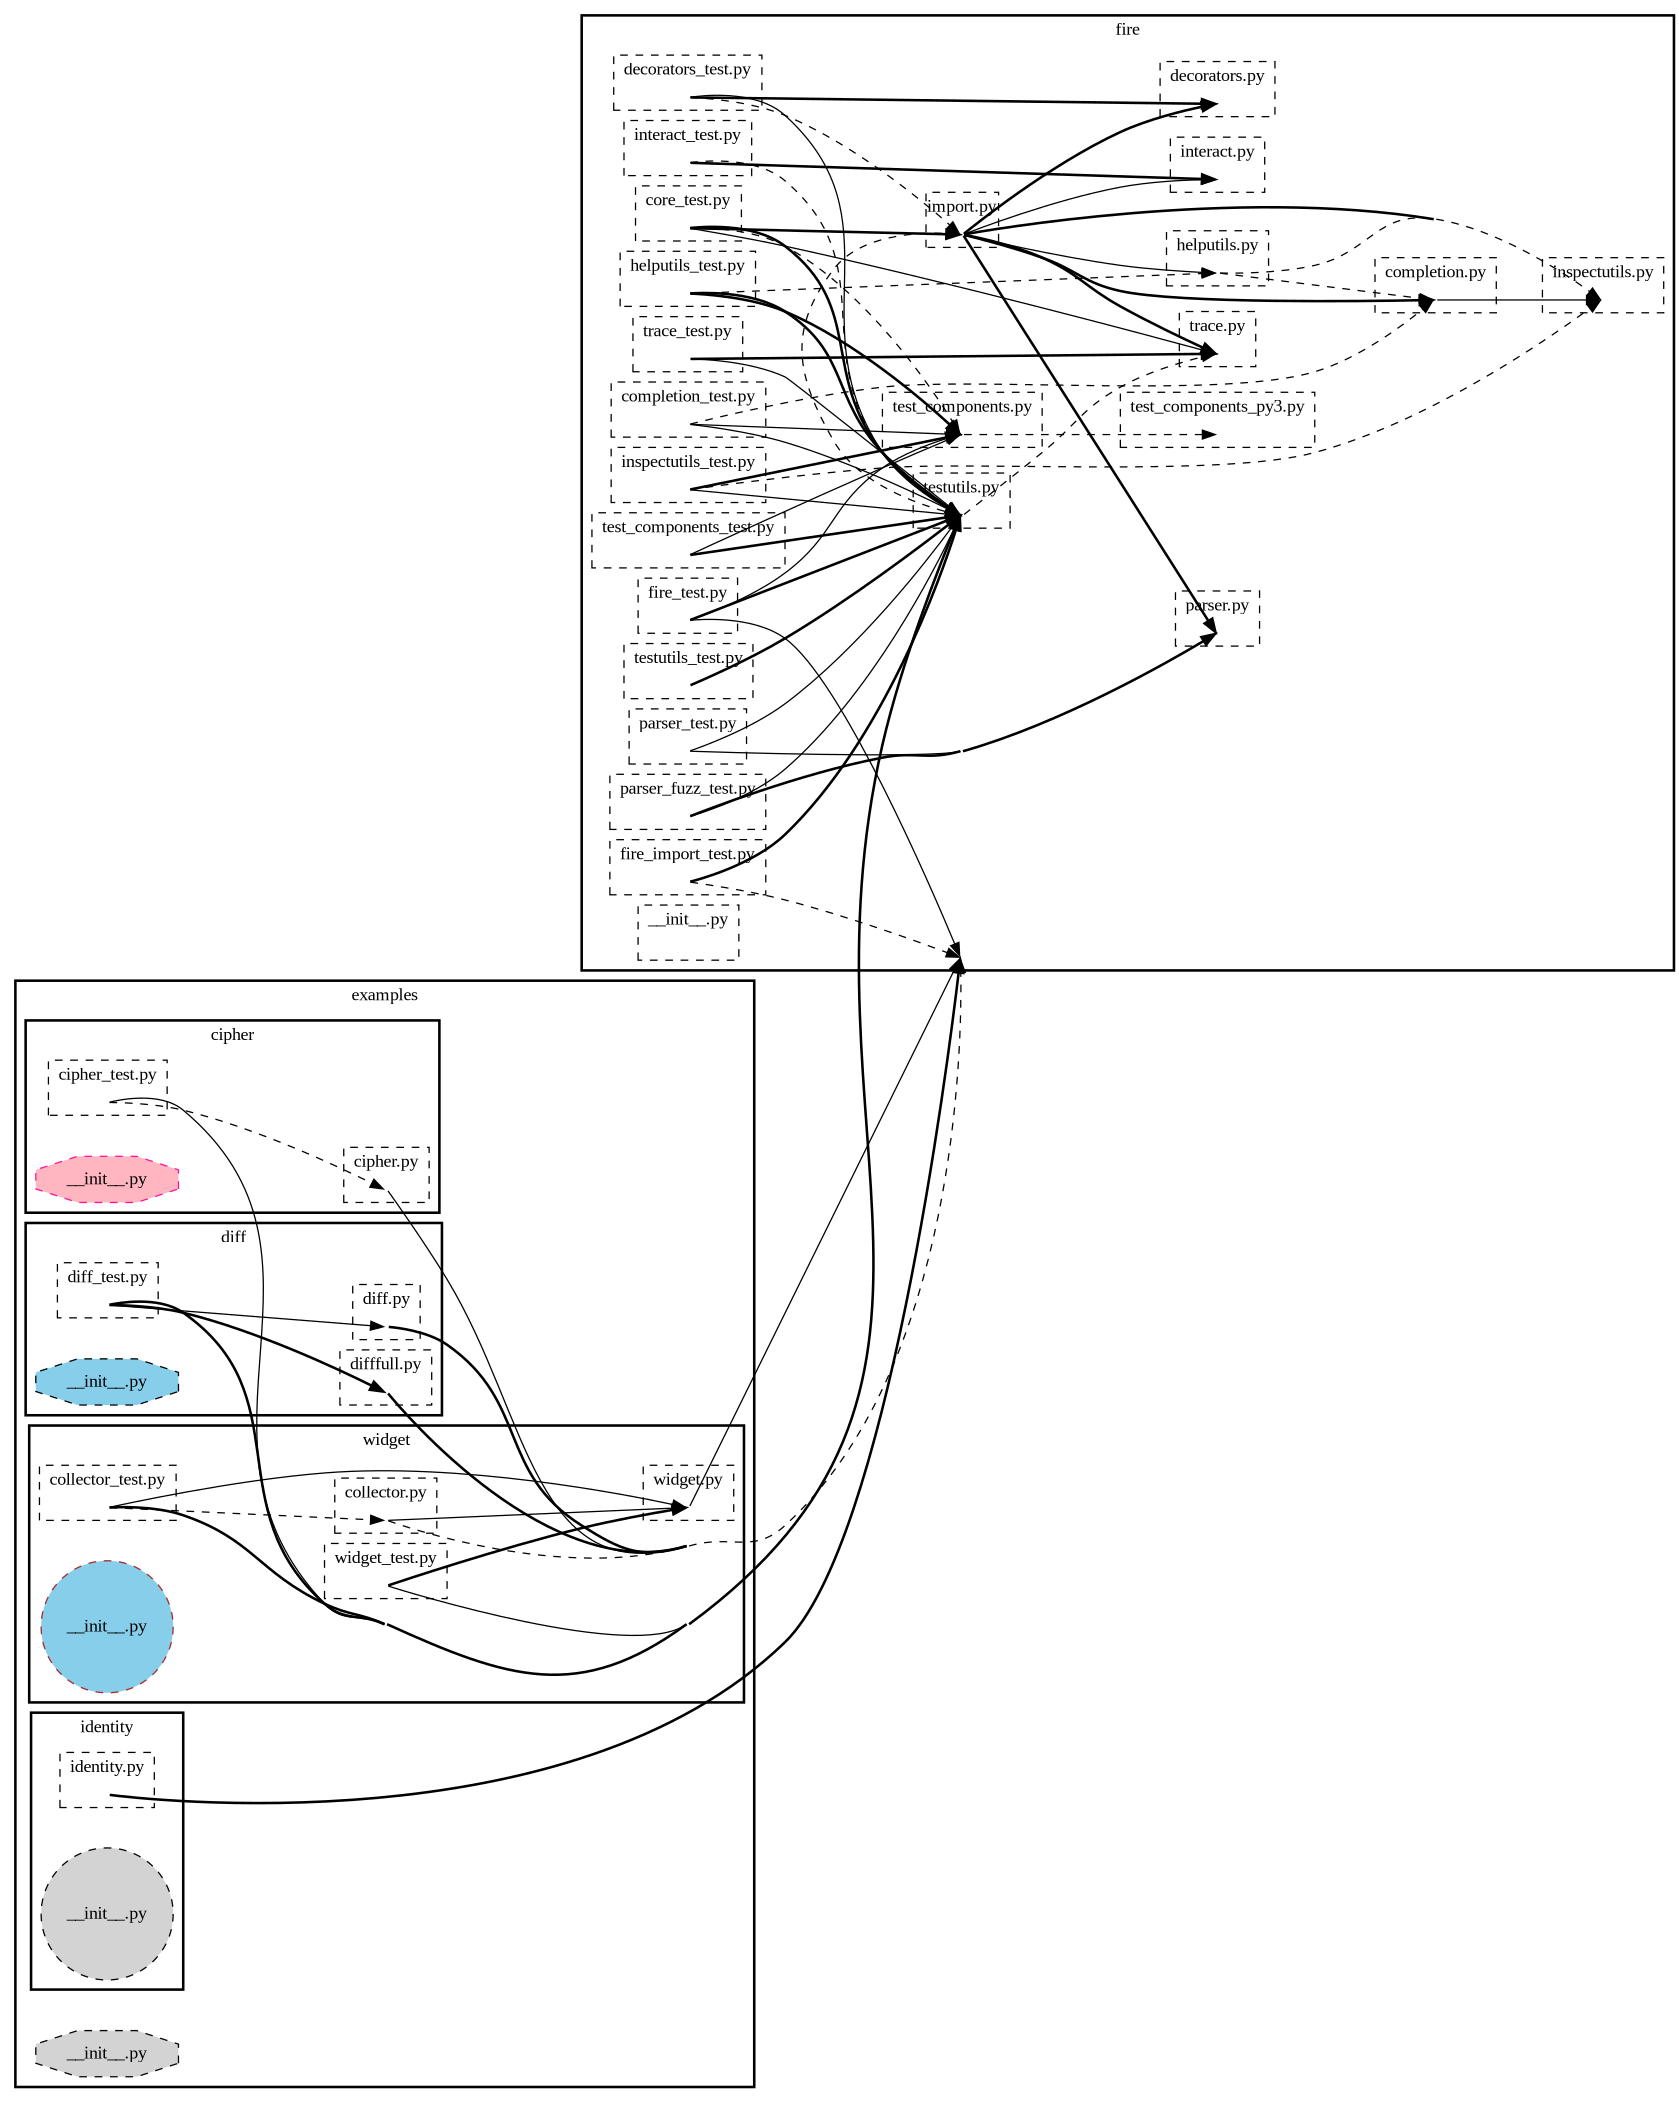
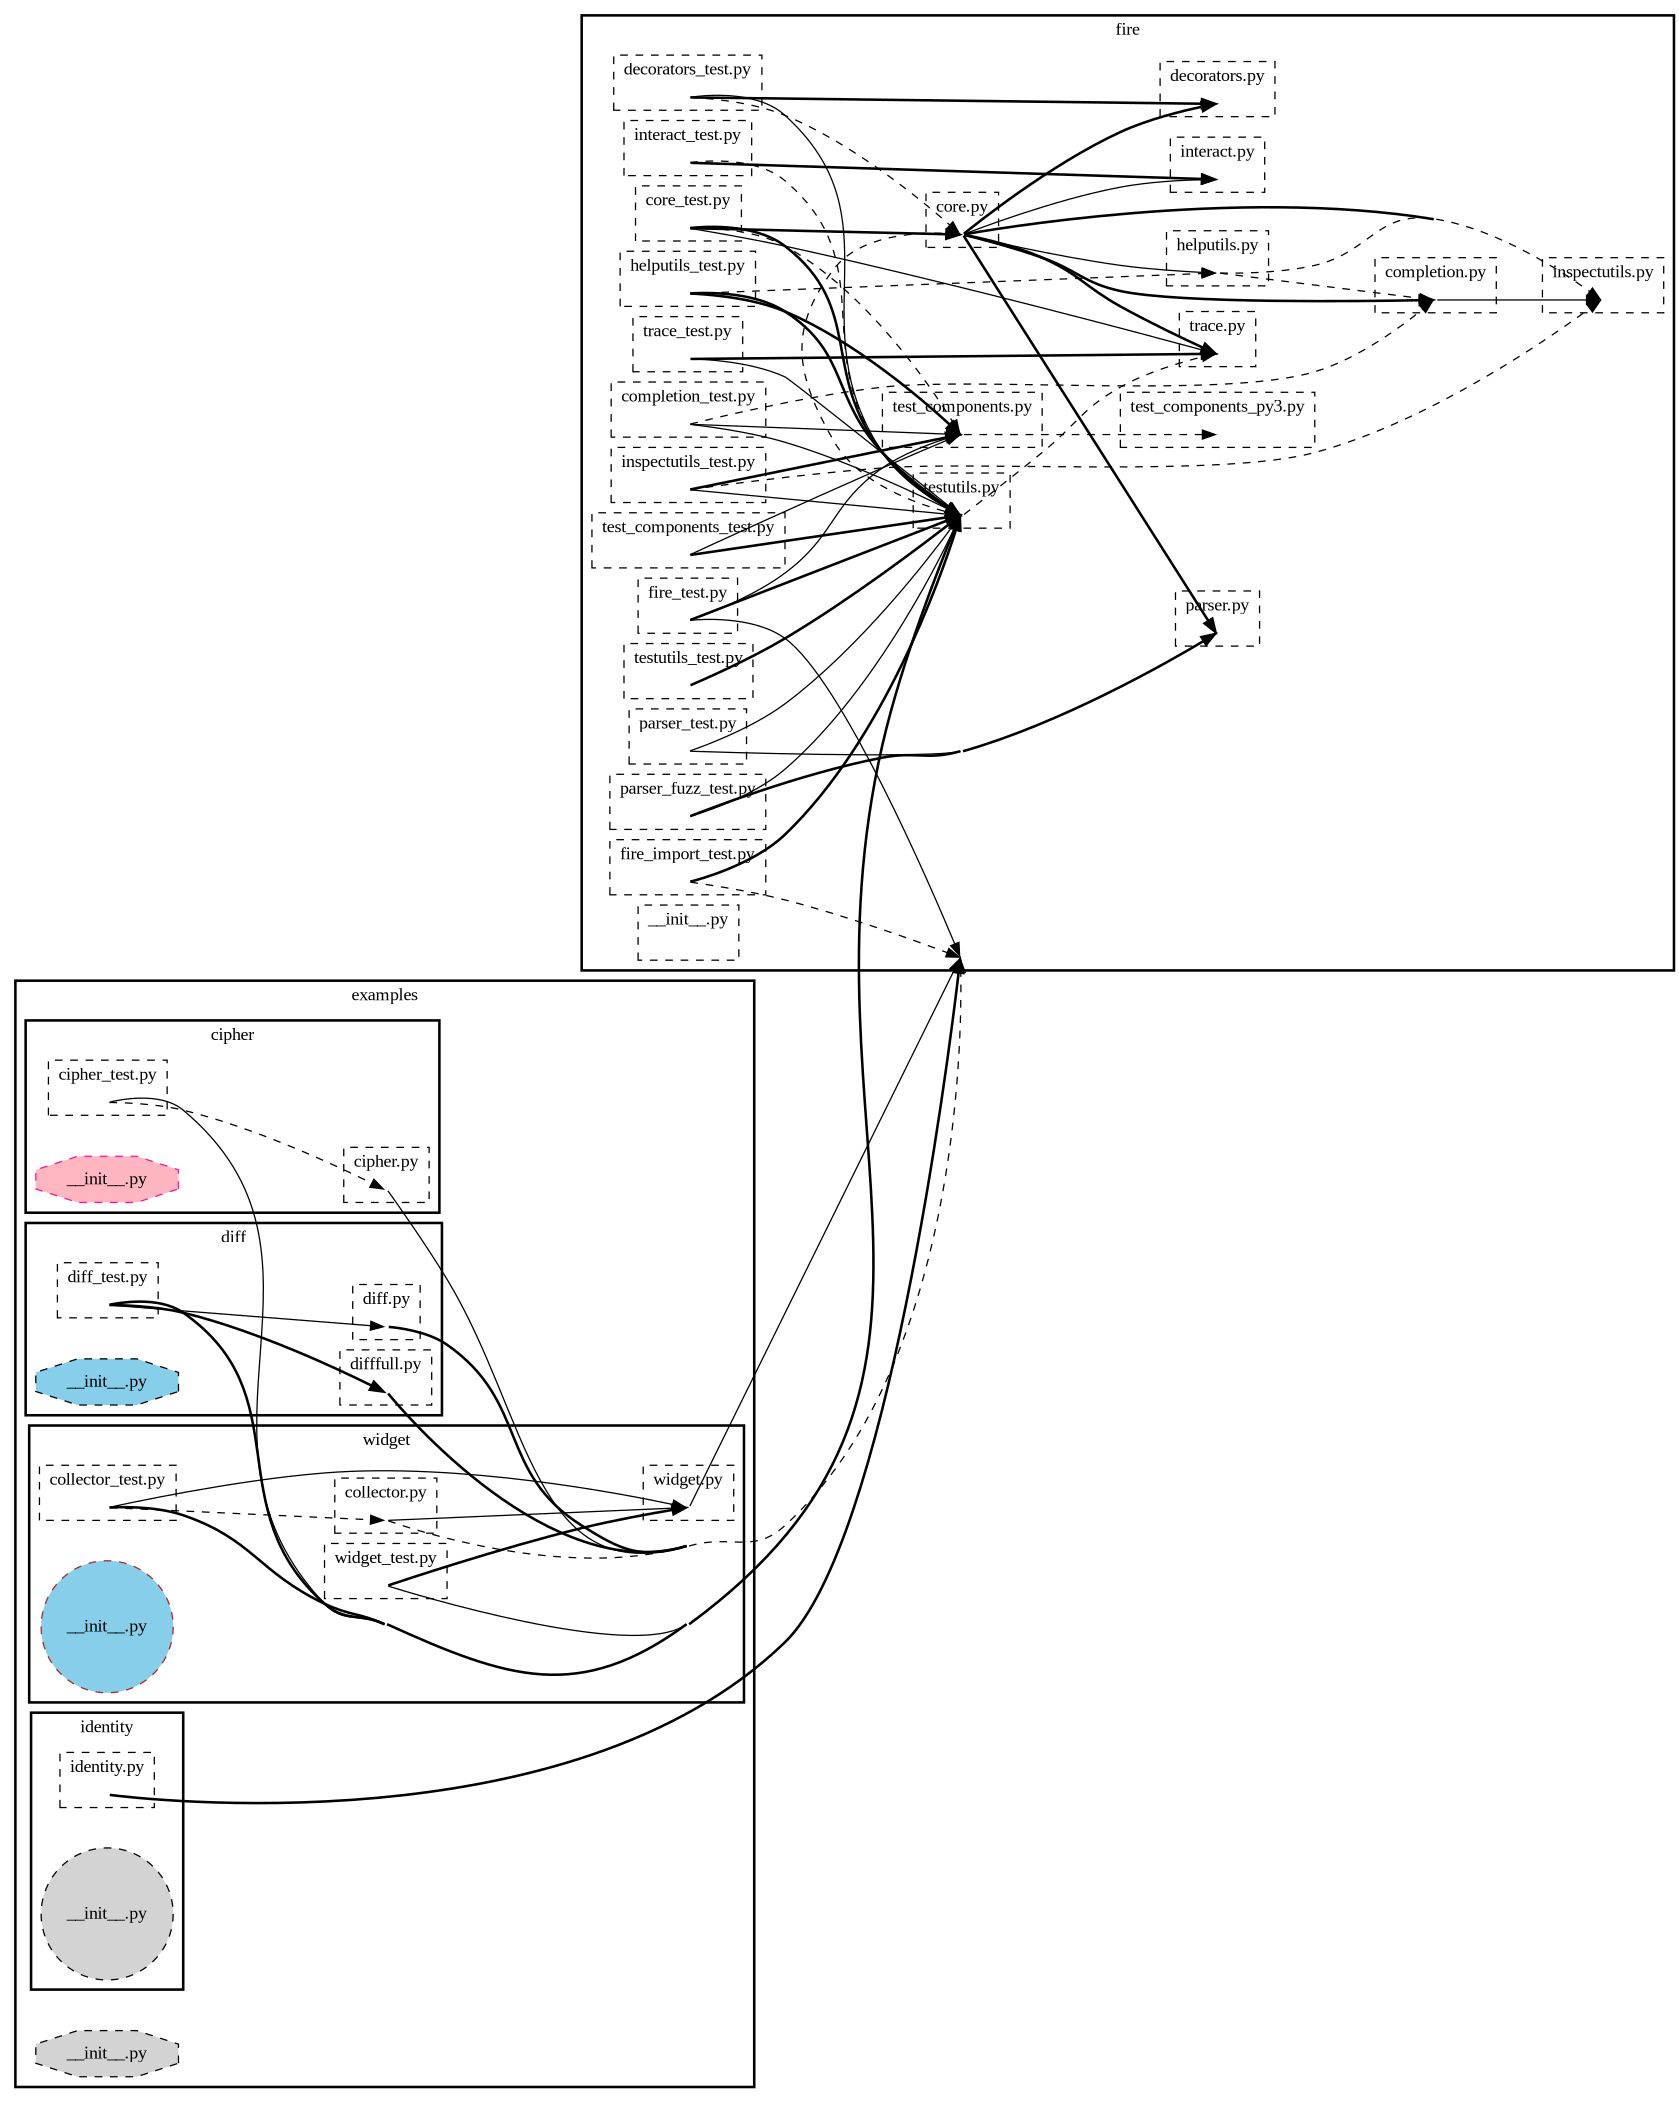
  strict digraph {
    compound=true
    concentrate=true
    rankdir=LR
    fontname="Liberation Serif"
    node [shape=point style=invis fontname="Liberation Serif"]
    edge [style=bold fontname="Liberation Serif"]
    GRAPH_DUMMY0
    GRAPH_DUMMY14
    GRAPH_DUMMY20
    n4 [label="__init__.py" shape=octagon style="dashed,filled" fillcolor=lightpink color=deeppink]
    GRAPH_DUMMY22
    GRAPH_DUMMY48
    GRAPH_DUMMY51
    GRAPH_DUMMY74
    n9 [label="__init__.py" shape=octagon style="dashed,filled" fillcolor=skyblue color=black]
    GRAPH_DUMMY76
    GRAPH_DUMMY82
    n12 [label="__init__.py" shape=circle style="dashed,filled" fillcolor=lightgrey color=black]
    GRAPH_DUMMY84
    GRAPH_DUMMY94
    GRAPH_DUMMY107
    GRAPH_DUMMY118
    GRAPH_DUMMY128
    n18 [label="__init__.py" shape=circle style="dashed,filled" fillcolor=skyblue color=brown]
    GRAPH_DUMMY130
    n20 [label="__init__.py" shape=octagon style="dashed,filled" fillcolor=lightgrey color=black]
    GRAPH_DUMMY132
    GRAPH_DUMMY179
    GRAPH_DUMMY249
    GRAPH_DUMMY411
    GRAPH_DUMMY458
    GRAPH_DUMMY485
    GRAPH_DUMMY561
    GRAPH_DUMMY571
    GRAPH_DUMMY684
    GRAPH_DUMMY725
    GRAPH_DUMMY762
    GRAPH_DUMMY812
    GRAPH_DUMMY843
    GRAPH_DUMMY859
    GRAPH_DUMMY870
    GRAPH_DUMMY887
    GRAPH_DUMMY899
    GRAPH_DUMMY943
    GRAPH_DUMMY959
    GRAPH_DUMMY969
    GRAPH_DUMMY1154
    GRAPH_DUMMY1174
    GRAPH_DUMMY1182
    GRAPH_DUMMY1289
    GRAPH_DUMMY1352
    GRAPH_DUMMY1351
    subgraph cluster_1 {
      label=examples
      style=bold
      GRAPH_DUMMY130
      n20
      subgraph cluster_2 {
        label=cipher
        style=bold
        GRAPH_DUMMY20
        n4
        subgraph cluster_3 {
          label="cipher.py"
          style=dashed
          GRAPH_DUMMY0
        }
        subgraph cluster_4 {
          label="cipher_test.py"
          style=dashed
          GRAPH_DUMMY14
        }
      }
      subgraph cluster_5 {
        label=diff
        style=bold
        GRAPH_DUMMY74
        n9
        subgraph cluster_6 {
          label="diff.py"
          style=dashed
          GRAPH_DUMMY22
        }
        subgraph cluster_7 {
          label="difffull.py"
          style=dashed
          GRAPH_DUMMY48
        }
        subgraph cluster_8 {
          label="diff_test.py"
          style=dashed
          GRAPH_DUMMY51
        }
      }
      subgraph cluster_9 {
        label=identity
        style=bold
        GRAPH_DUMMY82
        n12
        subgraph cluster_10 {
          label="identity.py"
          style=dashed
          GRAPH_DUMMY76
        }
      }
      subgraph cluster_11 {
        label=widget
        style=bold
        GRAPH_DUMMY128
        n18
        subgraph cluster_12 {
          label="collector.py"
          style=dashed
          GRAPH_DUMMY84
        }
        subgraph cluster_13 {
          label="collector_test.py"
          style=dashed
          GRAPH_DUMMY94
        }
        subgraph cluster_14 {
          label="widget.py"
          style=dashed
          GRAPH_DUMMY107
        }
        subgraph cluster_15 {
          label="widget_test.py"
          style=dashed
          GRAPH_DUMMY118
        }
      }
    }
    subgraph cluster_16 {
      label=fire
      style=bold
      GRAPH_DUMMY1351
      subgraph cluster_17 {
        label="completion.py"
        style=dashed
        GRAPH_DUMMY132
      }
      subgraph cluster_18 {
        label="completion_test.py"
        style=dashed
        GRAPH_DUMMY179
      }
      subgraph cluster_19 {
-       label="import.py"
+       label="core.py"
        style=dashed
        GRAPH_DUMMY249
      }
      subgraph cluster_20 {
        label="core_test.py"
        style=dashed
        GRAPH_DUMMY411
      }
      subgraph cluster_21 {
        label="decorators.py"
        style=dashed
        GRAPH_DUMMY458
      }
      subgraph cluster_22 {
        label="decorators_test.py"
        style=dashed
        GRAPH_DUMMY485
      }
      subgraph cluster_23 {
        label="fire_import_test.py"
        style=dashed
        GRAPH_DUMMY561
      }
      subgraph cluster_24 {
        label="fire_test.py"
        style=dashed
        GRAPH_DUMMY571
      }
      subgraph cluster_25 {
        label="helputils.py"
        style=dashed
        GRAPH_DUMMY684
      }
      subgraph cluster_26 {
        label="helputils_test.py"
        style=dashed
        GRAPH_DUMMY725
      }
      subgraph cluster_27 {
        label="inspectutils.py"
        style=dashed
        GRAPH_DUMMY762
      }
      subgraph cluster_28 {
        label="inspectutils_test.py"
        style=dashed
        GRAPH_DUMMY812
      }
      subgraph cluster_29 {
        label="interact.py"
        style=dashed
        GRAPH_DUMMY843
      }
      subgraph cluster_30 {
        label="interact_test.py"
        style=dashed
        GRAPH_DUMMY859
      }
      subgraph cluster_31 {
        label="parser.py"
        style=dashed
        GRAPH_DUMMY870
      }
      subgraph cluster_32 {
        label="parser_fuzz_test.py"
        style=dashed
        GRAPH_DUMMY887
      }
      subgraph cluster_33 {
        label="parser_test.py"
        style=dashed
        GRAPH_DUMMY899
      }
      subgraph cluster_34 {
        label="testutils.py"
        style=dashed
        GRAPH_DUMMY943
      }
      subgraph cluster_35 {
        label="testutils_test.py"
        style=dashed
        GRAPH_DUMMY959
      }
      subgraph cluster_36 {
        label="test_components.py"
        style=dashed
        GRAPH_DUMMY969
      }
      subgraph cluster_37 {
        label="test_components_py3.py"
        style=dashed
        GRAPH_DUMMY1154
      }
      subgraph cluster_38 {
        label="test_components_test.py"
        style=dashed
        GRAPH_DUMMY1174
      }
      subgraph cluster_39 {
        label="trace.py"
        style=dashed
        GRAPH_DUMMY1182
      }
      subgraph cluster_40 {
        label="trace_test.py"
        style=dashed
        GRAPH_DUMMY1289
      }
      subgraph cluster_41 {
        label="__init__.py"
        style=dashed
        GRAPH_DUMMY1352
      }
    }
    GRAPH_DUMMY0 -> GRAPH_DUMMY1351 [style=solid]
    GRAPH_DUMMY14 -> GRAPH_DUMMY0 [style=dashed]
    GRAPH_DUMMY14 -> GRAPH_DUMMY943 [style=solid]
    GRAPH_DUMMY22 -> GRAPH_DUMMY1351
    GRAPH_DUMMY48 -> GRAPH_DUMMY1351
    GRAPH_DUMMY51 -> GRAPH_DUMMY22 [style=solid]
    GRAPH_DUMMY51 -> GRAPH_DUMMY48
    GRAPH_DUMMY51 -> GRAPH_DUMMY943
    GRAPH_DUMMY76 -> GRAPH_DUMMY1351
    GRAPH_DUMMY84 -> GRAPH_DUMMY107 [style=solid]
    GRAPH_DUMMY84 -> GRAPH_DUMMY1351 [style=dashed]
    GRAPH_DUMMY94 -> GRAPH_DUMMY84 [style=dashed]
    GRAPH_DUMMY94 -> GRAPH_DUMMY107 [style=solid]
    GRAPH_DUMMY94 -> GRAPH_DUMMY943
    GRAPH_DUMMY107 -> GRAPH_DUMMY1351 [style=solid]
    GRAPH_DUMMY118 -> GRAPH_DUMMY107
    GRAPH_DUMMY118 -> GRAPH_DUMMY943 [style=solid]
    GRAPH_DUMMY132 -> GRAPH_DUMMY762 [style=solid]
    GRAPH_DUMMY179 -> GRAPH_DUMMY132 [style=dashed]
    GRAPH_DUMMY179 -> GRAPH_DUMMY943 [style=solid]
    GRAPH_DUMMY179 -> GRAPH_DUMMY969 [style=solid]
    GRAPH_DUMMY249 -> GRAPH_DUMMY132
    GRAPH_DUMMY249 -> GRAPH_DUMMY458
    GRAPH_DUMMY249 -> GRAPH_DUMMY684 [style=solid]
    GRAPH_DUMMY249 -> GRAPH_DUMMY762
    GRAPH_DUMMY249 -> GRAPH_DUMMY843 [style=solid]
    GRAPH_DUMMY249 -> GRAPH_DUMMY870
    GRAPH_DUMMY249 -> GRAPH_DUMMY1182
    GRAPH_DUMMY411 -> GRAPH_DUMMY249
    GRAPH_DUMMY411 -> GRAPH_DUMMY943
    GRAPH_DUMMY411 -> GRAPH_DUMMY969 [style=dashed]
    GRAPH_DUMMY411 -> GRAPH_DUMMY1182 [style=solid]
    GRAPH_DUMMY485 -> GRAPH_DUMMY249 [style=dashed]
    GRAPH_DUMMY485 -> GRAPH_DUMMY458
    GRAPH_DUMMY485 -> GRAPH_DUMMY943 [style=solid]
    GRAPH_DUMMY561 -> GRAPH_DUMMY943
    GRAPH_DUMMY561 -> GRAPH_DUMMY1351 [style=dashed]
    GRAPH_DUMMY571 -> GRAPH_DUMMY943
    GRAPH_DUMMY571 -> GRAPH_DUMMY969 [style=solid]
    GRAPH_DUMMY571 -> GRAPH_DUMMY1351 [style=solid]
    GRAPH_DUMMY684 -> GRAPH_DUMMY132 [style=dashed]
    GRAPH_DUMMY684 -> GRAPH_DUMMY762 [style=dashed]
    GRAPH_DUMMY725 -> GRAPH_DUMMY684 [style=dashed]
    GRAPH_DUMMY725 -> GRAPH_DUMMY943
    GRAPH_DUMMY725 -> GRAPH_DUMMY969
    GRAPH_DUMMY812 -> GRAPH_DUMMY762 [style=dashed]
    GRAPH_DUMMY812 -> GRAPH_DUMMY943 [style=solid]
    GRAPH_DUMMY812 -> GRAPH_DUMMY969
    GRAPH_DUMMY859 -> GRAPH_DUMMY843
    GRAPH_DUMMY859 -> GRAPH_DUMMY943 [style=dashed]
    GRAPH_DUMMY887 -> GRAPH_DUMMY870
    GRAPH_DUMMY887 -> GRAPH_DUMMY943 [style=solid]
    GRAPH_DUMMY899 -> GRAPH_DUMMY870 [style=solid]
    GRAPH_DUMMY899 -> GRAPH_DUMMY943 [style=solid]
    GRAPH_DUMMY943 -> GRAPH_DUMMY249 [style=dashed]
    GRAPH_DUMMY943 -> GRAPH_DUMMY1182 [style=dashed]
    GRAPH_DUMMY959 -> GRAPH_DUMMY943
    GRAPH_DUMMY969 -> GRAPH_DUMMY1154 [style=dashed]
    GRAPH_DUMMY1174 -> GRAPH_DUMMY943
    GRAPH_DUMMY1174 -> GRAPH_DUMMY969 [style=solid]
    GRAPH_DUMMY1289 -> GRAPH_DUMMY943 [style=solid]
    GRAPH_DUMMY1289 -> GRAPH_DUMMY1182
  }
